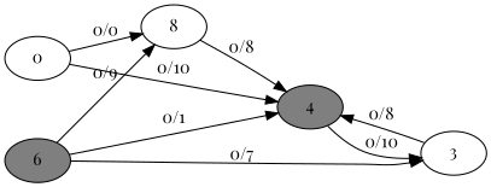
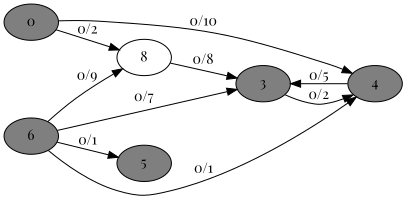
  digraph {
    fontname="Playfair Display"
    rankdir=LR
    node [fillcolor=grey100 fontname="Playfair Display" style=filled]
    edge [fontname="Playfair Display"]
    n1 [label=8]
-   0
+   0 [fillcolor=grey50]
    4 [fillcolor=grey50]
-   3
+   3 [fillcolor=grey50]
    n5 [fillcolor=grey50 label=6]
-   n1 -> 4 [label="0/8"]
-   0 -> n1 [label="0/0"]
+   5 [fillcolor=grey50]
+   n1 -> 3 [label="0/8"]
+   0 -> n1 [label="0/2"]
    0 -> 4 [label="0/10"]
-   4 -> 3 [label="0/10"]
-   3 -> 4 [label="0/8"]
+   4 -> 3 [label="0/5"]
+   3 -> 4 [label="0/2"]
    n5 -> n1 [label="0/9"]
    n5 -> 4 [label="0/1"]
    n5 -> 3 [label="0/7"]
+   n5 -> 5 [label="0/1"]
  }
